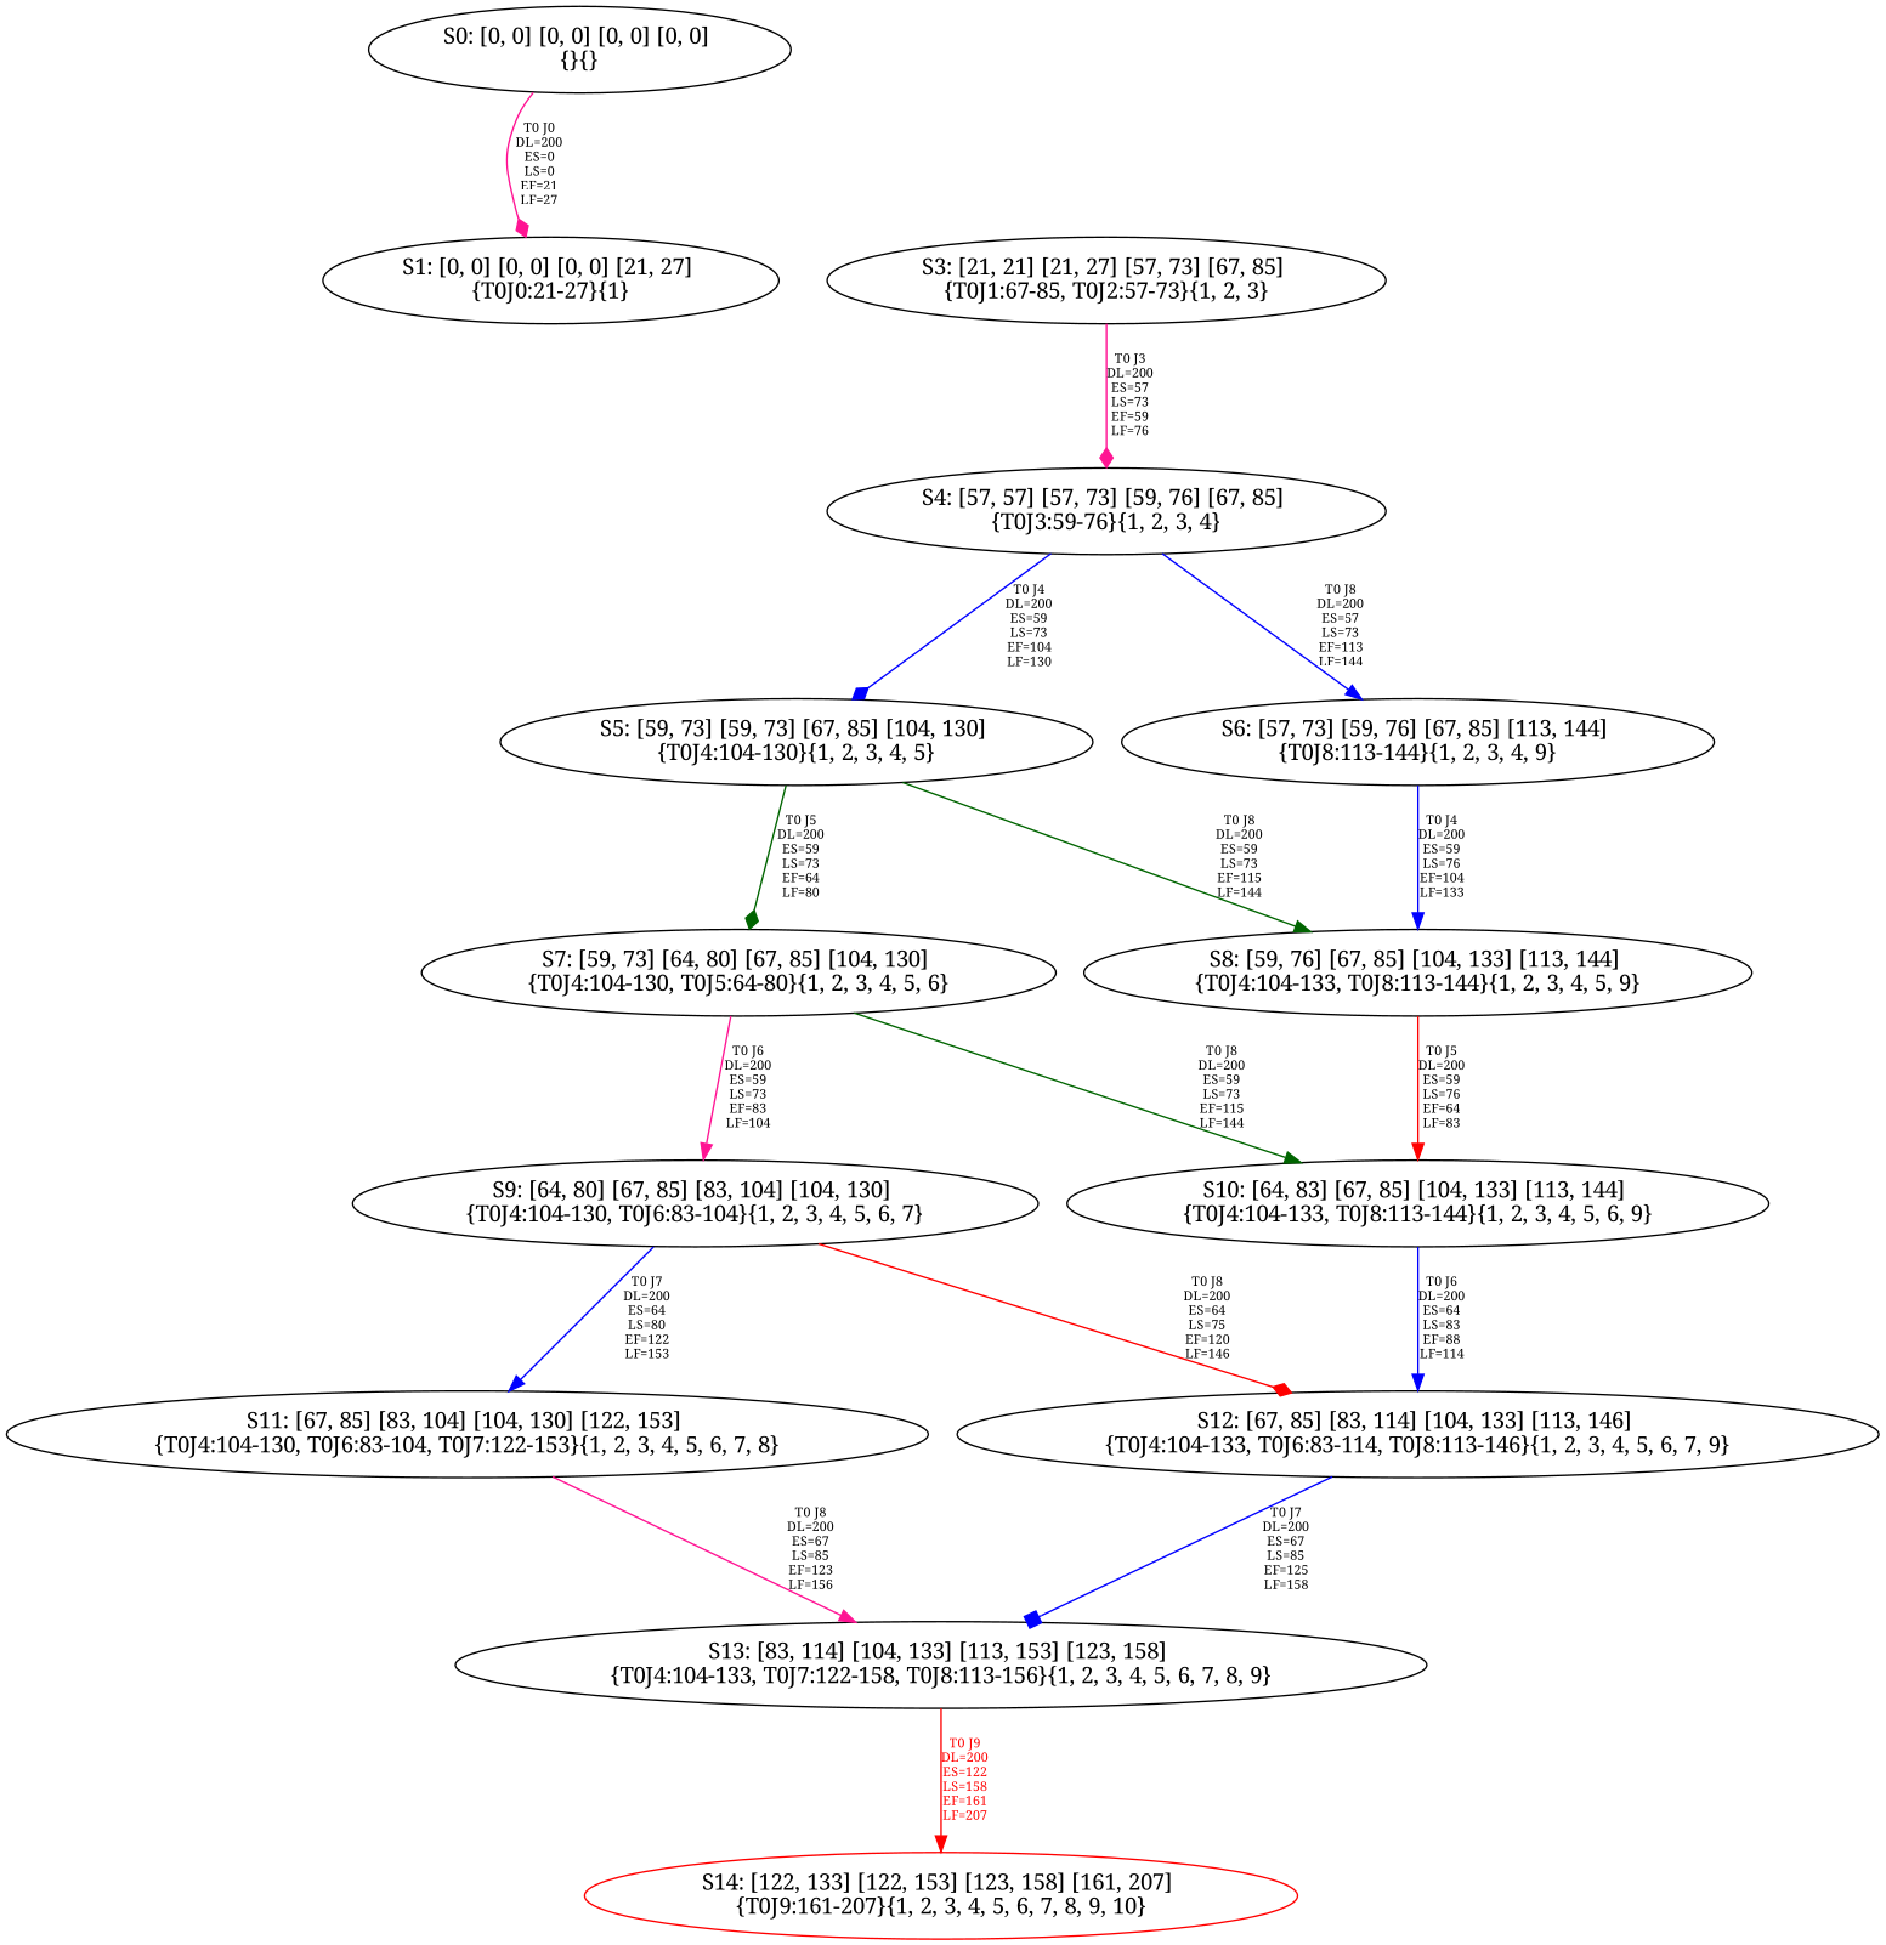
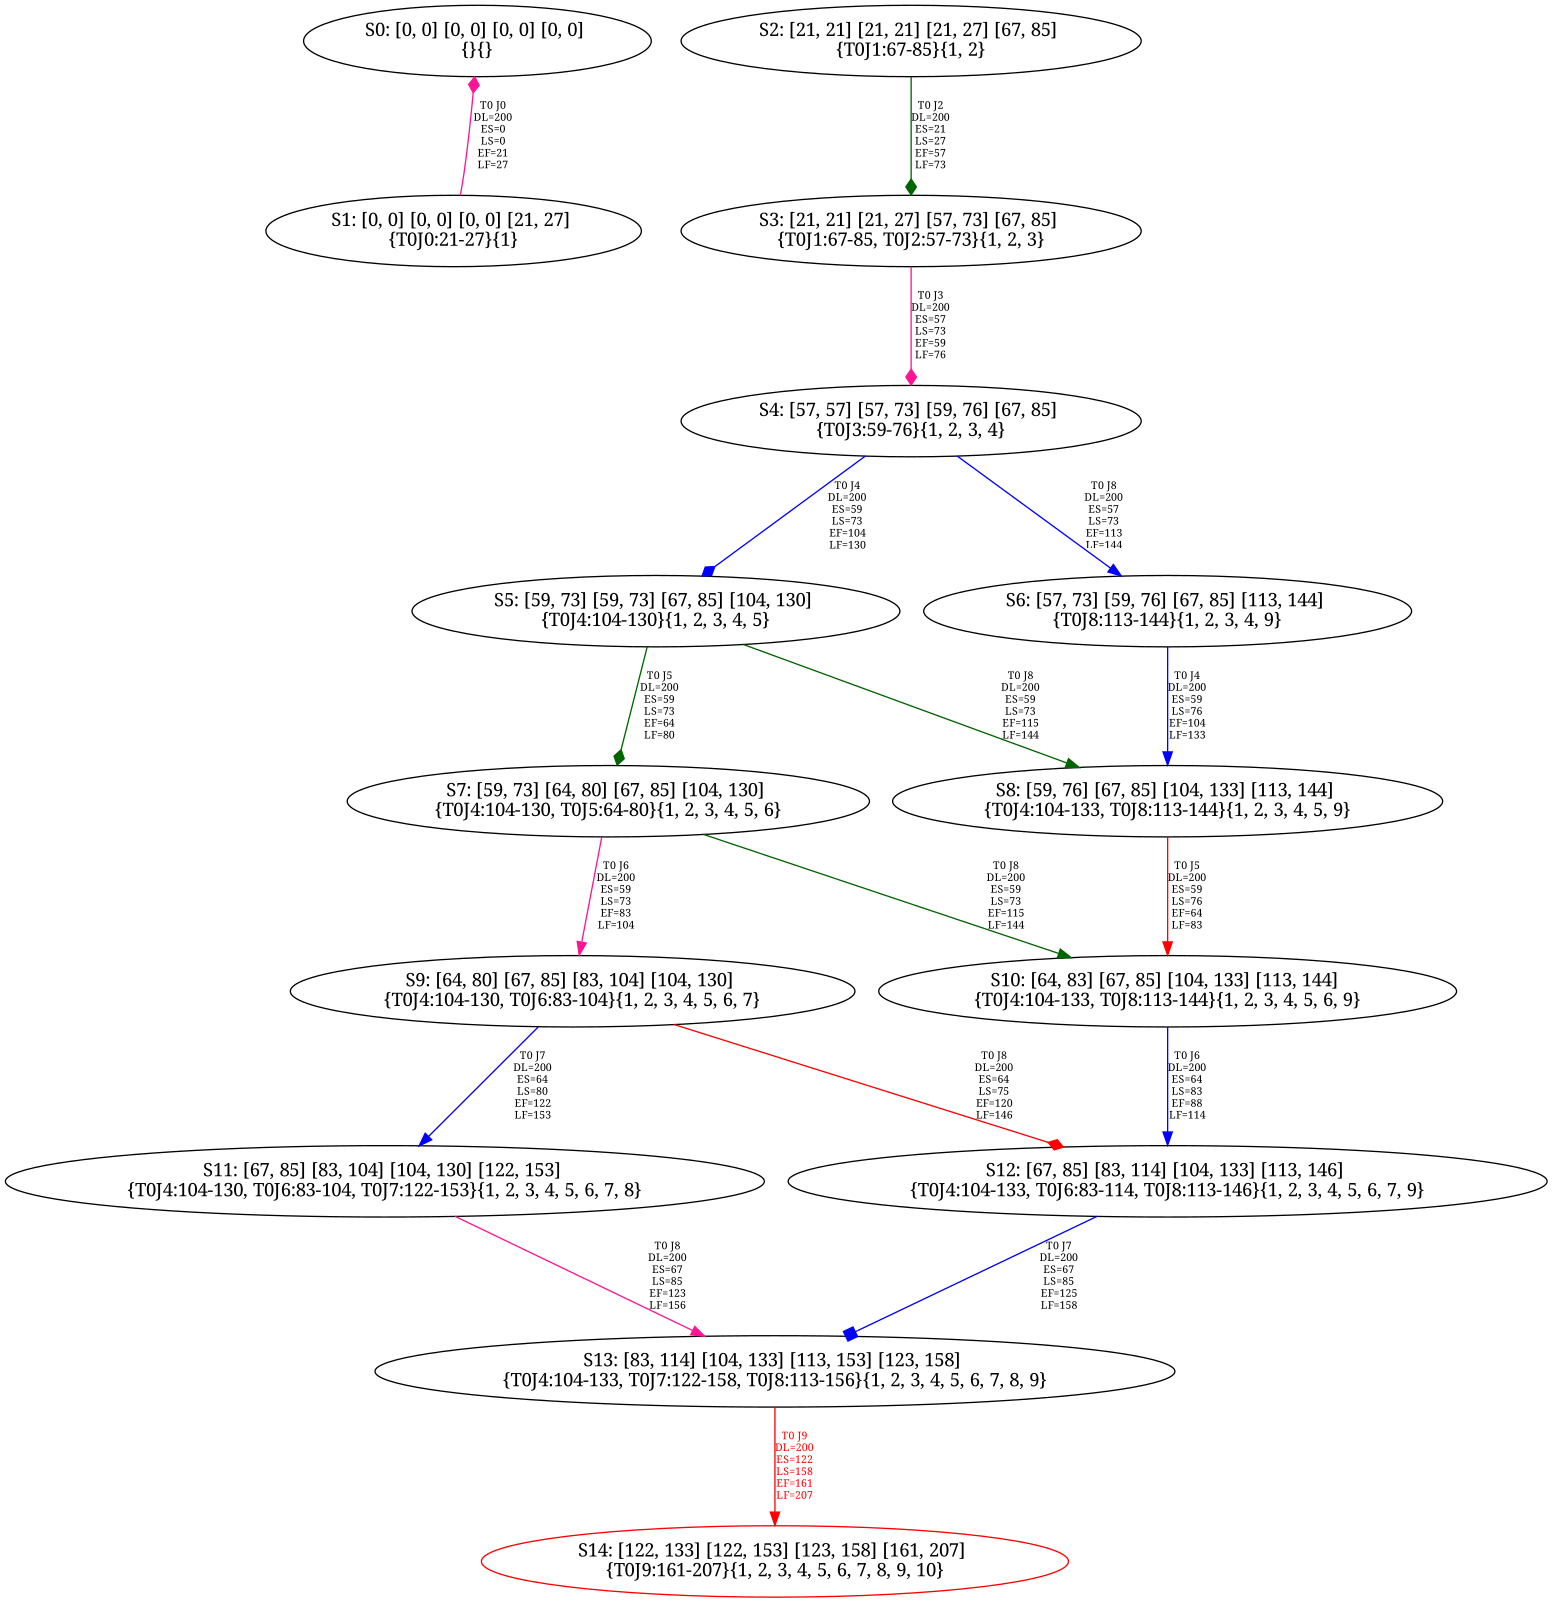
  digraph {
    fontname="Noto Serif"
    node [fontname="Noto Serif"]
    edge [arrowhead=normal color=blue fontname="Noto Serif" fontsize=8]
    n1 [label="S0: [0, 0] [0, 0] [0, 0] [0, 0] \n{}{}"]
    n2 [label="S1: [0, 0] [0, 0] [0, 0] [21, 27] \n{T0J0:21-27}{1}"]
+   n3 [label="S2: [21, 21] [21, 21] [21, 27] [67, 85] \n{T0J1:67-85}{1, 2}"]
    n4 [label="S3: [21, 21] [21, 27] [57, 73] [67, 85] \n{T0J1:67-85, T0J2:57-73}{1, 2, 3}"]
    n5 [label="S4: [57, 57] [57, 73] [59, 76] [67, 85] \n{T0J3:59-76}{1, 2, 3, 4}"]
    n6 [label="S5: [59, 73] [59, 73] [67, 85] [104, 130] \n{T0J4:104-130}{1, 2, 3, 4, 5}"]
    n7 [label="S6: [57, 73] [59, 76] [67, 85] [113, 144] \n{T0J8:113-144}{1, 2, 3, 4, 9}"]
    n8 [label="S7: [59, 73] [64, 80] [67, 85] [104, 130] \n{T0J4:104-130, T0J5:64-80}{1, 2, 3, 4, 5, 6}"]
    n9 [label="S8: [59, 76] [67, 85] [104, 133] [113, 144] \n{T0J4:104-133, T0J8:113-144}{1, 2, 3, 4, 5, 9}"]
    n10 [label="S9: [64, 80] [67, 85] [83, 104] [104, 130] \n{T0J4:104-130, T0J6:83-104}{1, 2, 3, 4, 5, 6, 7}"]
    n11 [label="S10: [64, 83] [67, 85] [104, 133] [113, 144] \n{T0J4:104-133, T0J8:113-144}{1, 2, 3, 4, 5, 6, 9}"]
    n12 [label="S11: [67, 85] [83, 104] [104, 130] [122, 153] \n{T0J4:104-130, T0J6:83-104, T0J7:122-153}{1, 2, 3, 4, 5, 6, 7, 8}"]
    n13 [label="S12: [67, 85] [83, 114] [104, 133] [113, 146] \n{T0J4:104-133, T0J6:83-114, T0J8:113-146}{1, 2, 3, 4, 5, 6, 7, 9}"]
    n14 [label="S13: [83, 114] [104, 133] [113, 153] [123, 158] \n{T0J4:104-133, T0J7:122-158, T0J8:113-156}{1, 2, 3, 4, 5, 6, 7, 8, 9}"]
    n15 [color=Red label="S14: [122, 133] [122, 153] [123, 158] [161, 207] \n{T0J9:161-207}{1, 2, 3, 4, 5, 6, 7, 8, 9, 10}"]
-   n1 -> n2 [arrowhead=diamond color=deeppink label="T0 J0\nDL=200\nES=0\nLS=0\nEF=21\nLF=27"]
+   n2 -> n1 [arrowhead=diamond color=deeppink label="T0 J0\nDL=200\nES=0\nLS=0\nEF=21\nLF=27"]
+   n3 -> n4 [arrowhead=diamond color=darkgreen label="T0 J2\nDL=200\nES=21\nLS=27\nEF=57\nLF=73"]
    n4 -> n5 [arrowhead=diamond color=deeppink label="T0 J3\nDL=200\nES=57\nLS=73\nEF=59\nLF=76"]
    n5 -> n6 [arrowhead=diamond label="T0 J4\nDL=200\nES=59\nLS=73\nEF=104\nLF=130"]
    n5 -> n7 [label="T0 J8\nDL=200\nES=57\nLS=73\nEF=113\nLF=144"]
    n6 -> n8 [arrowhead=diamond color=darkgreen label="T0 J5\nDL=200\nES=59\nLS=73\nEF=64\nLF=80"]
    n6 -> n9 [color=darkgreen label="T0 J8\nDL=200\nES=59\nLS=73\nEF=115\nLF=144"]
    n7 -> n9 [label="T0 J4\nDL=200\nES=59\nLS=76\nEF=104\nLF=133"]
    n8 -> n10 [color=deeppink label="T0 J6\nDL=200\nES=59\nLS=73\nEF=83\nLF=104"]
    n8 -> n11 [color=darkgreen label="T0 J8\nDL=200\nES=59\nLS=73\nEF=115\nLF=144"]
    n9 -> n11 [color=red label="T0 J5\nDL=200\nES=59\nLS=76\nEF=64\nLF=83"]
    n10 -> n12 [label="T0 J7\nDL=200\nES=64\nLS=80\nEF=122\nLF=153"]
    n10 -> n13 [arrowhead=diamond color=red label="T0 J8\nDL=200\nES=64\nLS=75\nEF=120\nLF=146"]
    n11 -> n13 [label="T0 J6\nDL=200\nES=64\nLS=83\nEF=88\nLF=114"]
    n12 -> n14 [color=deeppink label="T0 J8\nDL=200\nES=67\nLS=85\nEF=123\nLF=156"]
    n13 -> n14 [arrowhead=box label="T0 J7\nDL=200\nES=67\nLS=85\nEF=125\nLF=158"]
    n14 -> n15 [color=red fontcolor=Red label="T0 J9\nDL=200\nES=122\nLS=158\nEF=161\nLF=207"]
  }
